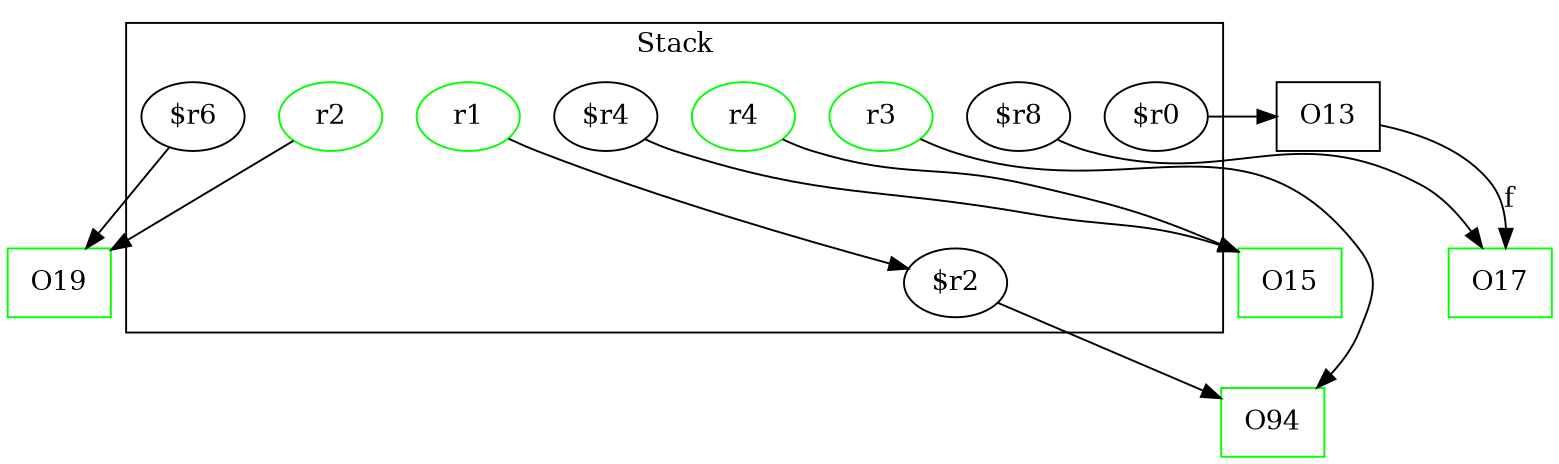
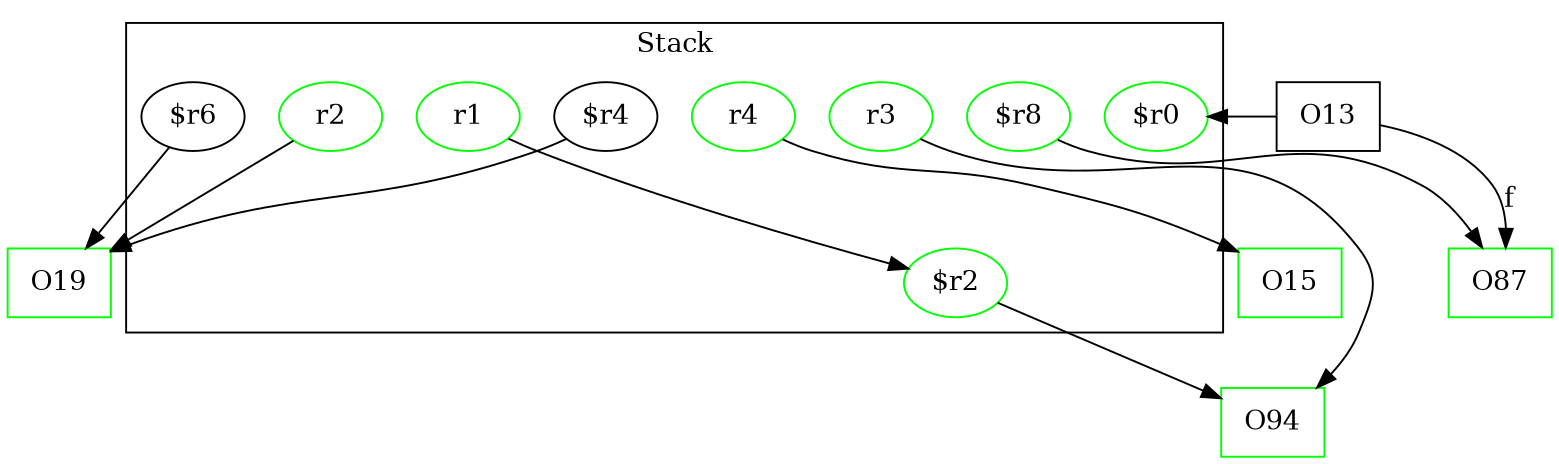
  digraph {
    rankDir=LR
    node [color=green]
    r1
-   "$r2" [color=""]
-   "$r0" [color=""]
+   "$r2"
+   "$r0"
    n4 [label=r2]
-   "$r8" [color=""]
+   "$r8"
    n6 [label=r4]
    "$r6" [color=""]
    r3
    "$r4" [color=""]
    n10 [label=O94 shape=box]
    O13 [color=black shape=box]
    n12 [label=O19 shape=box]
-   O17 [shape=box]
+   O17 [shape=box label=O87]
    O15 [shape=box]
    subgraph cluster_1 {
      label=Stack
      r1
      "$r2"
      "$r0"
      n4
      "$r8"
      n6
      "$r6"
      r3
      "$r4"
    }
    r1 -> "$r2"
    "$r2" -> n10
-   "$r0" -> O13
+   O13 -> "$r0"
    n4 -> n12
    "$r8" -> O17
    n6 -> O15
    "$r6" -> n12
    r3 -> n10
-   "$r4" -> O15
+   "$r4" -> n12
    O13 -> O17 [label=f weight=0.2]
  }
